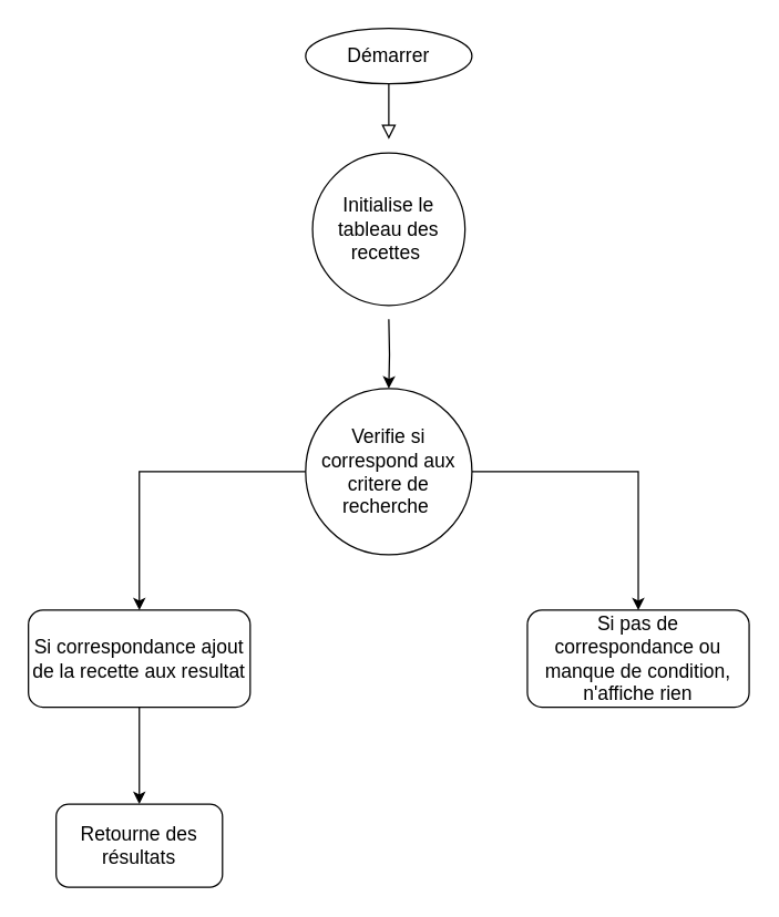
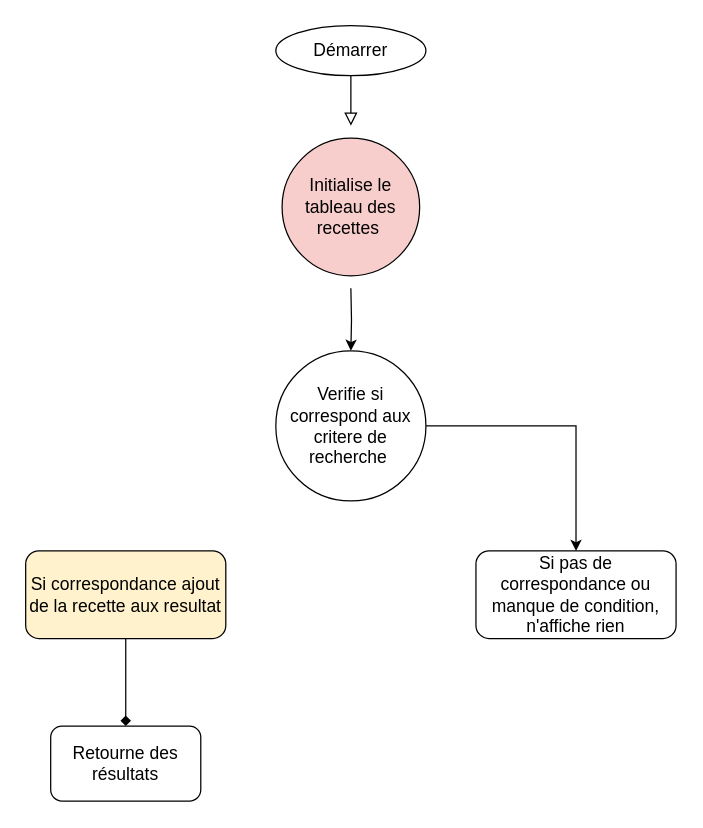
  <mxCell id="0" />
  <mxCell id="1" parent="0" />
  <mxCell id="2" value="" style="rounded=0;html=1;jettySize=auto;orthogonalLoop=1;fontSize=11;endArrow=block;endFill=0;endSize=8;strokeWidth=1;shadow=0;labelBackgroundColor=none;edgeStyle=orthogonalEdgeStyle;" parent="1" source="3" edge="1"><mxGeometry relative="1" as="geometry"><mxPoint x="280" y="100" as="targetPoint" /></mxGeometry></mxCell>
  <mxCell id="3" value="&lt;font style=&quot;font-size: 14px;&quot;&gt;Démarrer&lt;/font&gt;" style="ellipse;whiteSpace=wrap;html=1;fontSize=12;glass=0;strokeWidth=1;shadow=0;" parent="1" vertex="1"><mxGeometry x="220" y="20" width="120" height="40" as="geometry" /></mxCell>
  <mxCell id="4" style="edgeStyle=orthogonalEdgeStyle;rounded=0;orthogonalLoop=1;jettySize=auto;html=1;" edge="1" parent="1" target="7"><mxGeometry relative="1" as="geometry"><mxPoint x="280" y="230" as="sourcePoint" /></mxGeometry></mxCell>
- <mxCell id="5" style="edgeStyle=orthogonalEdgeStyle;rounded=0;orthogonalLoop=1;jettySize=auto;html=1;entryX=0.5;entryY=0;entryDx=0;entryDy=0;" edge="1" parent="1" source="7" target="9"><mxGeometry relative="1" as="geometry" /></mxCell>
  <mxCell id="6" style="edgeStyle=orthogonalEdgeStyle;rounded=0;orthogonalLoop=1;jettySize=auto;html=1;entryX=0.5;entryY=0;entryDx=0;entryDy=0;" edge="1" parent="1" source="7" target="10"><mxGeometry relative="1" as="geometry" /></mxCell>
  <mxCell id="7" value="&lt;font style=&quot;font-size: 14px;&quot;&gt;Verifie si correspond aux critere de recherche&amp;nbsp;&lt;/font&gt;" style="ellipse;whiteSpace=wrap;html=1;aspect=fixed;" vertex="1" parent="1"><mxGeometry x="220" y="280" width="120" height="120" as="geometry" /></mxCell>
- <mxCell id="8" style="edgeStyle=orthogonalEdgeStyle;rounded=0;orthogonalLoop=1;jettySize=auto;html=1;entryX=0.5;entryY=0;entryDx=0;entryDy=0;" edge="1" parent="1" source="9" target="11"><mxGeometry relative="1" as="geometry" /></mxCell>
- <mxCell id="9" value="&lt;font style=&quot;font-size: 14px;&quot;&gt;Si correspondance ajout de la recette aux resultat&lt;/font&gt;" style="rounded=1;whiteSpace=wrap;html=1;" vertex="1" parent="1"><mxGeometry x="20" y="440" width="160" height="70" as="geometry" /></mxCell>
+ <mxCell id="8" style="edgeStyle=orthogonalEdgeStyle;rounded=0;orthogonalLoop=1;jettySize=auto;html=1;entryX=0.5;entryY=0;entryDx=0;entryDy=0;endArrow=diamond;" edge="1" parent="1" source="9" target="11"><mxGeometry relative="1" as="geometry" /></mxCell>
+ <mxCell id="9" value="&lt;font style=&quot;font-size: 14px;&quot;&gt;Si correspondance ajout de la recette aux resultat&lt;/font&gt;" style="rounded=1;whiteSpace=wrap;html=1;fillColor=#fff2cc;" vertex="1" parent="1"><mxGeometry x="20" y="440" width="160" height="70" as="geometry" /></mxCell>
  <mxCell id="10" value="&lt;font style=&quot;font-size: 14px;&quot;&gt;Si pas de correspondance ou manque de condition, n'affiche rien&lt;/font&gt;" style="rounded=1;whiteSpace=wrap;html=1;" vertex="1" parent="1"><mxGeometry x="380" y="440" width="160" height="70" as="geometry" /></mxCell>
  <mxCell id="11" value="&lt;font style=&quot;font-size: 14px;&quot;&gt;Retourne des résultats&lt;/font&gt;" style="rounded=1;whiteSpace=wrap;html=1;" vertex="1" parent="1"><mxGeometry x="40" y="580" width="120" height="60" as="geometry" /></mxCell>
- <mxCell id="12" value="&lt;font style=&quot;font-size: 14px;&quot;&gt;Initialise le tableau des recettes&amp;nbsp;&lt;/font&gt;" style="ellipse;whiteSpace=wrap;html=1;aspect=fixed;" vertex="1" parent="1"><mxGeometry x="225" y="110" width="110" height="110" as="geometry" /></mxCell>
+ <mxCell id="12" value="&lt;font style=&quot;font-size: 14px;&quot;&gt;Initialise le tableau des recettes&amp;nbsp;&lt;/font&gt;" style="ellipse;whiteSpace=wrap;html=1;aspect=fixed;fillColor=#f8cecc;" vertex="1" parent="1"><mxGeometry x="225" y="110" width="110" height="110" as="geometry" /></mxCell>
